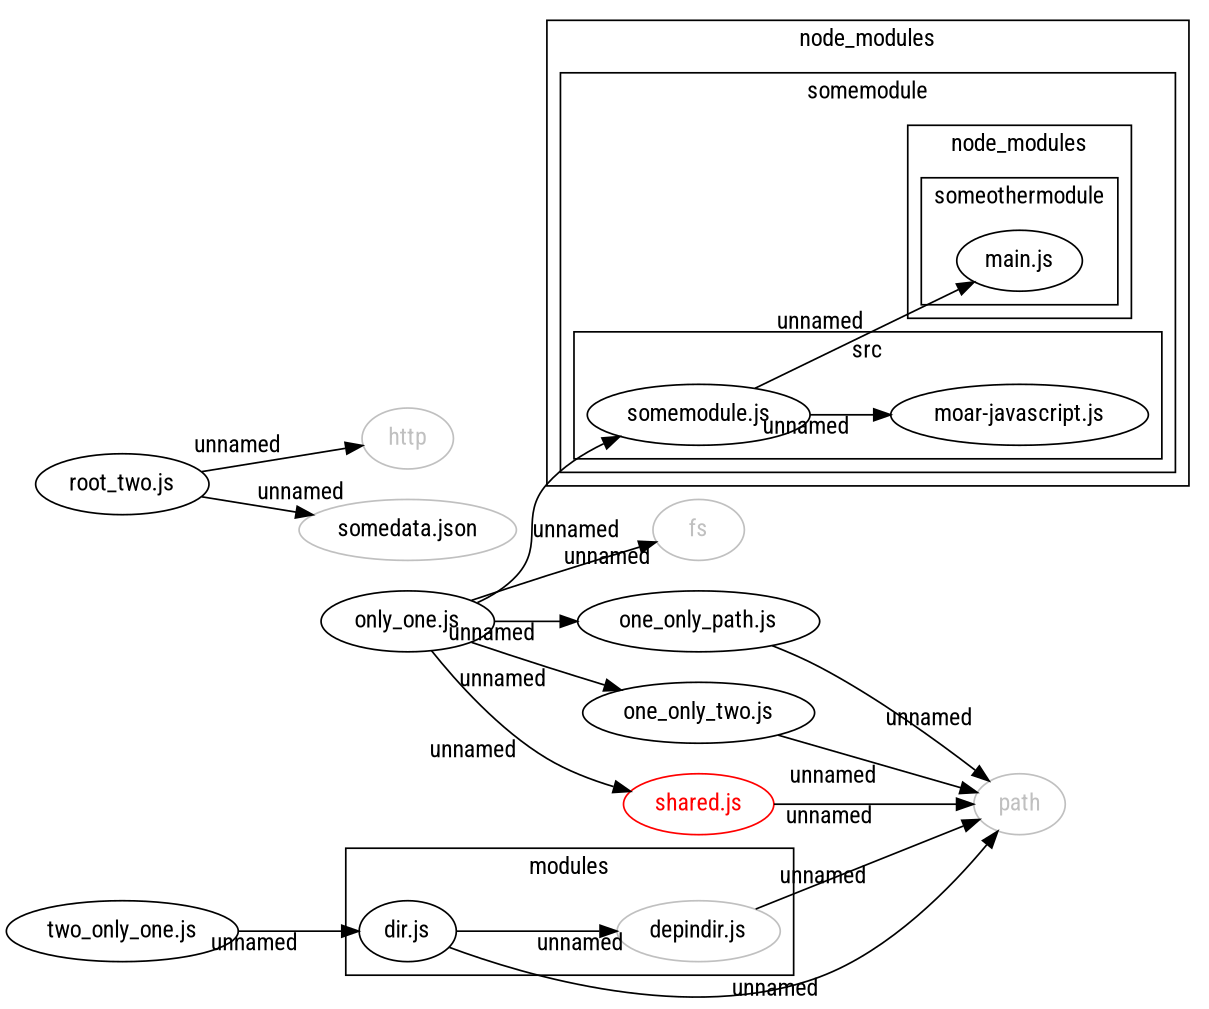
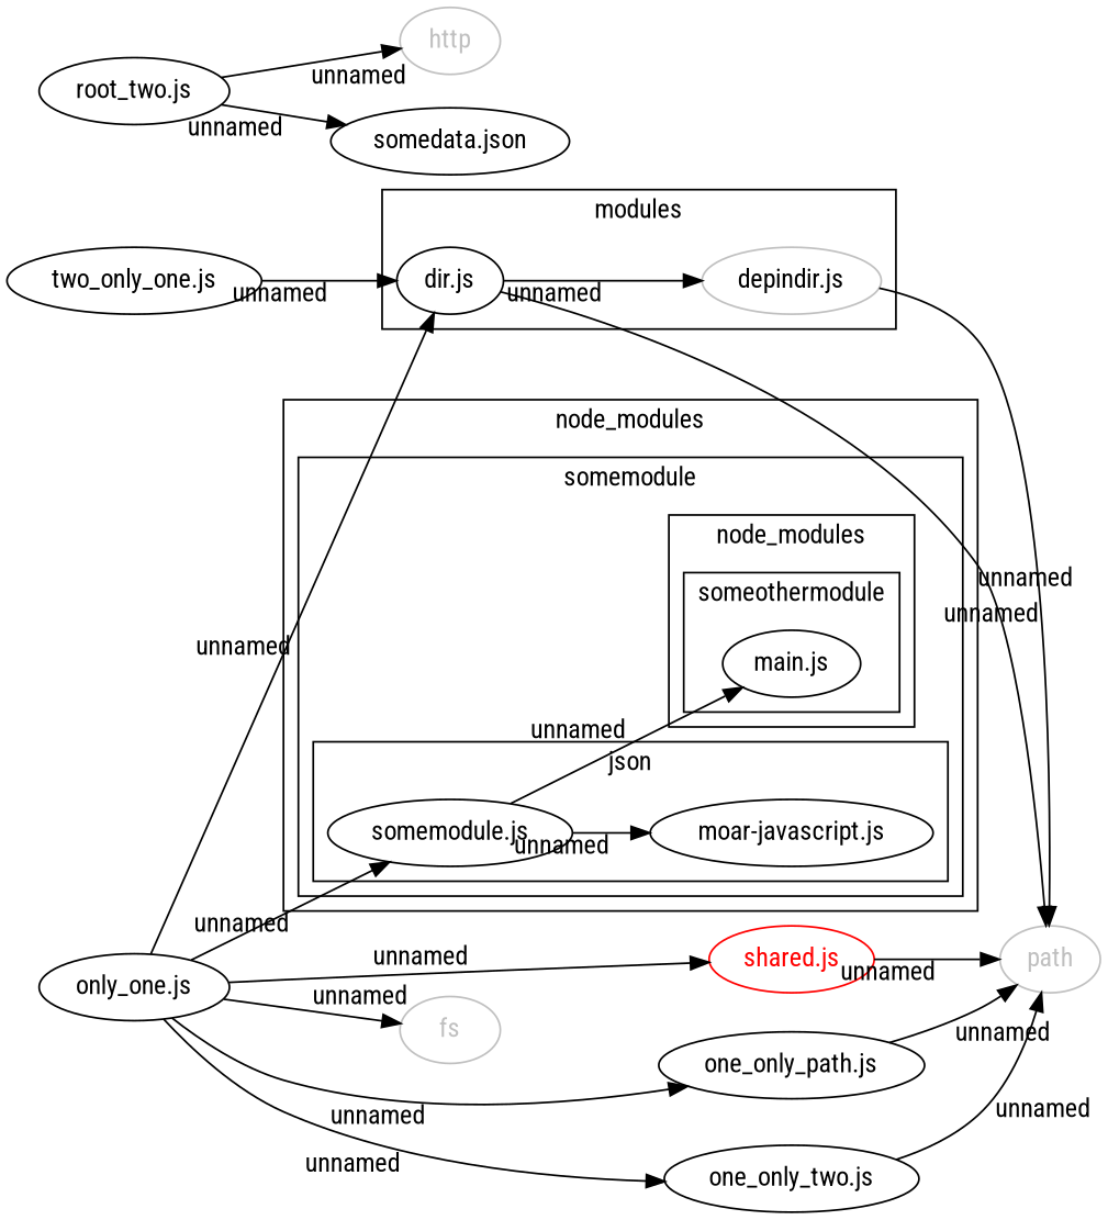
  strict digraph {
    fontname="Roboto Condensed"
    rankdir=LR
    node [fontname="Roboto Condensed"]
    edge [fontname="Roboto Condensed" xlabel=unnamed]
    n1 [label="main.js"]
    n2 [label="moar-javascript.js"]
    n3 [label="somemodule.js"]
    n4 [color=grey label="depindir.js"]
    n5 [label="dir.js"]
    n6 [color=grey fontcolor=grey label=path]
    n7 [color=grey fontcolor=grey label=fs]
    n8 [color=grey fontcolor=grey label=http]
    n9 [label="one_only_path.js"]
    n10 [label="one_only_two.js"]
    n11 [label="only_one.js"]
    n12 [color=red fontcolor=red label="shared.js"]
    n13 [label="root_two.js"]
-   n14 [fillcolor="#ffee44" label="somedata.json" color=grey]
+   n14 [fillcolor="#ffee44" label="somedata.json"]
    n15 [label="two_only_one.js"]
    subgraph cluster_1 {
      label=node_modules
      subgraph cluster_2 {
        label=somemodule
        subgraph cluster_3 {
          label=node_modules
          subgraph cluster_4 {
            label=someothermodule
            n1
          }
        }
        subgraph cluster_5 {
-         label=src
+         label=json
          n2
          n3
        }
      }
    }
    subgraph cluster_6 {
      label=modules
      n4
      n5
    }
    n3 -> n1
    n3 -> n2
    n4 -> n6
    n5 -> n4
    n5 -> n6
    n9 -> n6
    n10 -> n6
    n11 -> n3
+   n11 -> n5
    n11 -> n7
    n11 -> n9
    n11 -> n10
    n11 -> n12
    n12 -> n6
    n13 -> n8
    n13 -> n14
    n15 -> n5
  }
